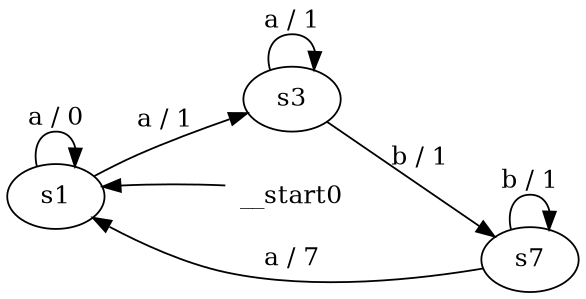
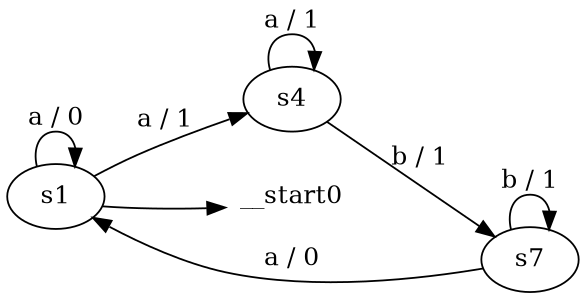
  digraph {
    rankdir=LR
    s1
-   s3
+   s3 [label=s4]
    n3 [label=s7]
    __start0 [shape=none]
    s1 -> s1 [label="a / 0"]
    s1 -> s3 [label="a / 1"]
    s3 -> s3 [label="a / 1"]
    s3 -> n3 [label="b / 1"]
-   n3 -> s1 [label="a / 7"]
+   n3 -> s1 [label="a / 0"]
    n3 -> n3 [label="b / 1"]
-   __start0 -> s1
+   s1 -> __start0
  }
